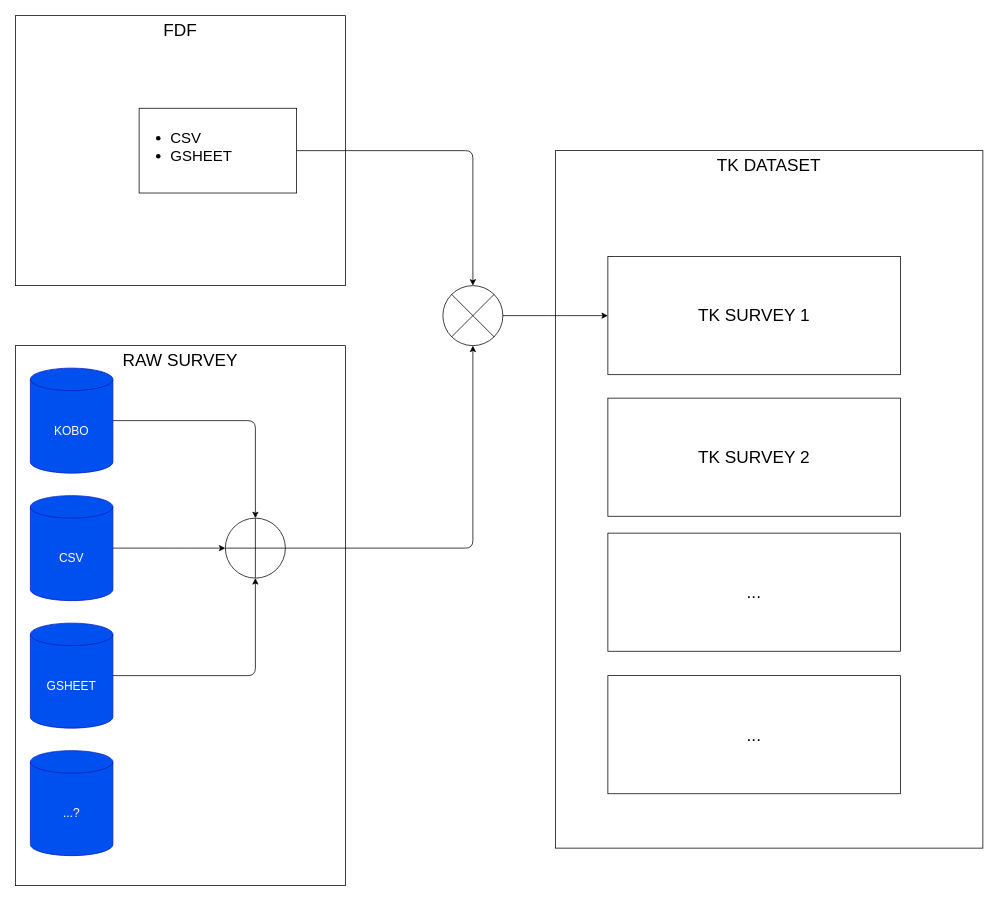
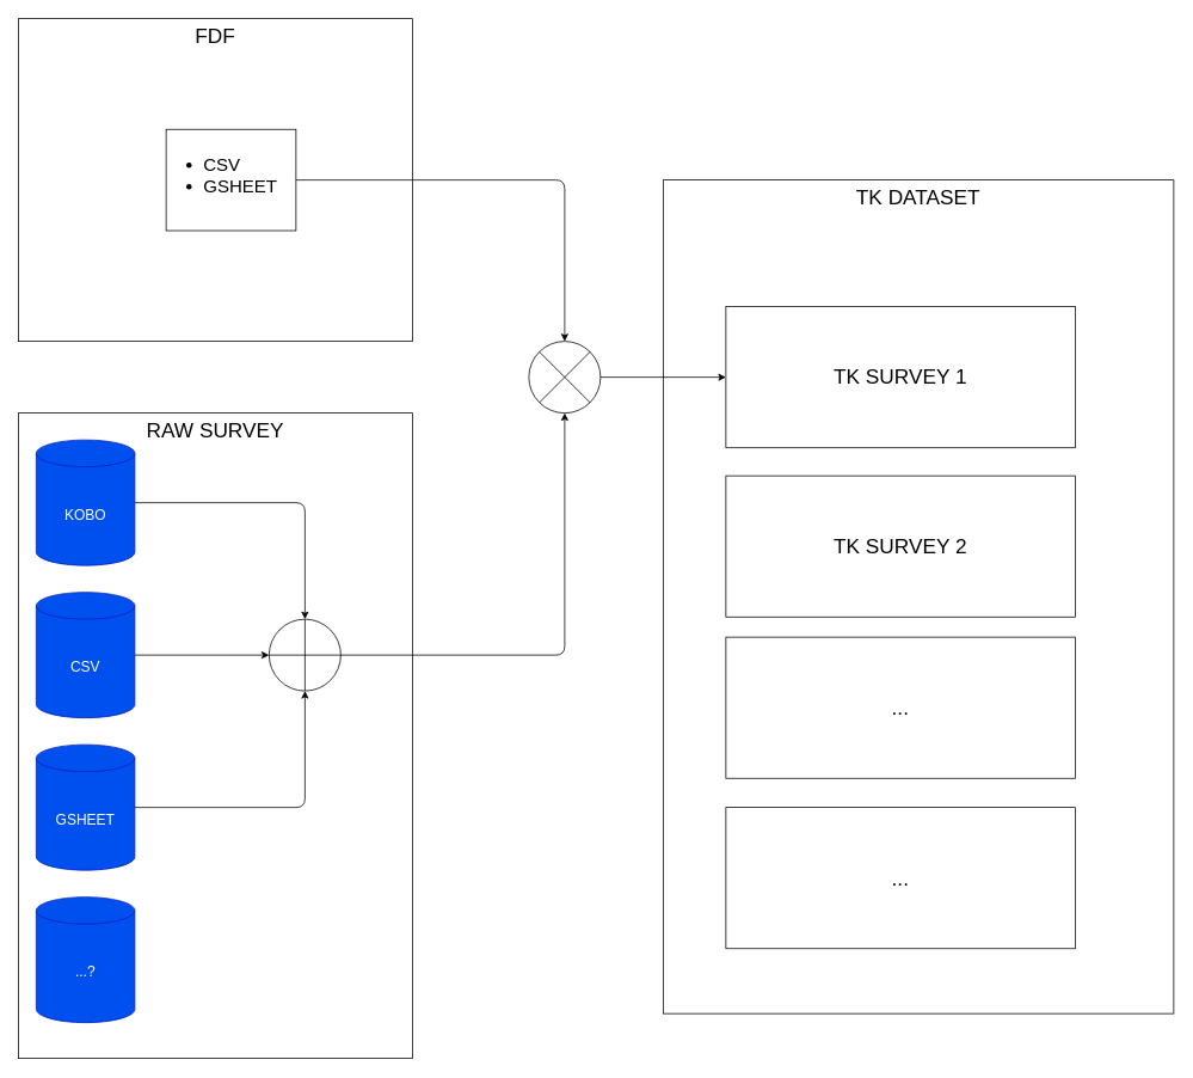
  <mxCell id="0" />
  <mxCell id="1" parent="0" />
  <mxCell id="2" value="&lt;font style=&quot;font-size: 23px&quot;&gt;TK DATASET&lt;/font&gt;" style="rounded=0;whiteSpace=wrap;html=1;verticalAlign=top;fontSize=23;" vertex="1" parent="1"><mxGeometry x="740" y="200" width="570" height="930" as="geometry" /></mxCell>
  <mxCell id="3" value="RAW SURVEY" style="rounded=0;whiteSpace=wrap;html=1;verticalAlign=top;fontSize=23;" vertex="1" parent="1"><mxGeometry x="20" y="460" width="440" height="720" as="geometry" /></mxCell>
  <mxCell id="4" value="" style="shape=orEllipse;perimeter=ellipsePerimeter;whiteSpace=wrap;html=1;backgroundOutline=1;verticalAlign=top;" vertex="1" parent="1"><mxGeometry x="300" y="690" width="80" height="80" as="geometry" /></mxCell>
  <mxCell id="5" value="KOBO" style="shape=cylinder3;whiteSpace=wrap;html=1;boundedLbl=1;backgroundOutline=1;size=15;verticalAlign=middle;fontSize=16;fillColor=#0050ef;strokeColor=#001DBC;fontColor=#ffffff;" vertex="1" parent="1"><mxGeometry x="40" y="490" width="110" height="140" as="geometry" /></mxCell>
  <mxCell id="6" value="CSV" style="shape=cylinder3;whiteSpace=wrap;html=1;boundedLbl=1;backgroundOutline=1;size=15;verticalAlign=middle;fontSize=16;fillColor=#0050ef;strokeColor=#001DBC;fontColor=#ffffff;" vertex="1" parent="1"><mxGeometry x="40" y="660" width="110" height="140" as="geometry" /></mxCell>
  <mxCell id="7" value="GSHEET" style="shape=cylinder3;whiteSpace=wrap;html=1;boundedLbl=1;backgroundOutline=1;size=15;verticalAlign=middle;fontSize=16;fillColor=#0050ef;strokeColor=#001DBC;fontColor=#ffffff;" vertex="1" parent="1"><mxGeometry x="40" y="830" width="110" height="140" as="geometry" /></mxCell>
  <mxCell id="8" value="...?" style="shape=cylinder3;whiteSpace=wrap;html=1;boundedLbl=1;backgroundOutline=1;size=15;verticalAlign=middle;fontSize=16;fillColor=#0050ef;strokeColor=#001DBC;fontColor=#ffffff;" vertex="1" parent="1"><mxGeometry x="40" y="1000" width="110" height="140" as="geometry" /></mxCell>
  <mxCell id="9" value="" style="edgeStyle=elbowEdgeStyle;elbow=horizontal;endArrow=classic;html=1;fontSize=16;exitX=1;exitY=0.5;exitDx=0;exitDy=0;exitPerimeter=0;entryX=0.5;entryY=0;entryDx=0;entryDy=0;" edge="1" parent="1" source="5" target="4"><mxGeometry width="50" height="50" relative="1" as="geometry"><mxPoint x="710" y="980" as="sourcePoint" /><mxPoint x="760" y="930" as="targetPoint" /><Array as="points"><mxPoint x="340" y="680" /></Array></mxGeometry></mxCell>
  <mxCell id="10" value="" style="edgeStyle=elbowEdgeStyle;elbow=horizontal;endArrow=classic;html=1;fontSize=16;exitX=1;exitY=0.5;exitDx=0;exitDy=0;exitPerimeter=0;entryX=0;entryY=0.5;entryDx=0;entryDy=0;" edge="1" parent="1" source="6" target="4"><mxGeometry width="50" height="50" relative="1" as="geometry"><mxPoint x="710" y="980" as="sourcePoint" /><mxPoint x="760" y="930" as="targetPoint" /><Array as="points"><mxPoint x="240" y="750" /></Array></mxGeometry></mxCell>
  <mxCell id="11" value="" style="edgeStyle=elbowEdgeStyle;elbow=horizontal;endArrow=classic;html=1;fontSize=16;exitX=1;exitY=0.5;exitDx=0;exitDy=0;exitPerimeter=0;entryX=0.5;entryY=1;entryDx=0;entryDy=0;" edge="1" parent="1" source="7" target="4"><mxGeometry width="50" height="50" relative="1" as="geometry"><mxPoint x="710" y="980" as="sourcePoint" /><mxPoint x="760" y="930" as="targetPoint" /><Array as="points"><mxPoint x="340" y="880" /></Array></mxGeometry></mxCell>
  <mxCell id="12" value="&lt;font style=&quot;font-size: 23px;&quot;&gt;FDF&lt;/font&gt;" style="rounded=0;whiteSpace=wrap;html=1;verticalAlign=top;fontSize=23;" vertex="1" parent="1"><mxGeometry x="20" y="20" width="440" height="360" as="geometry" /></mxCell>
- <mxCell id="13" value="&lt;ul&gt;&lt;li&gt;CSV&lt;/li&gt;&lt;li&gt;GSHEET&lt;/li&gt;&lt;/ul&gt;" style="rounded=0;whiteSpace=wrap;html=1;verticalAlign=top;fontSize=20;align=left;horizontal=1;" vertex="1" parent="1"><mxGeometry x="185" y="143.5" width="210" height="113" as="geometry" /></mxCell>
+ <mxCell id="13" value="&lt;ul&gt;&lt;li&gt;CSV&lt;/li&gt;&lt;li&gt;GSHEET&lt;/li&gt;&lt;/ul&gt;" style="rounded=0;whiteSpace=wrap;html=1;verticalAlign=top;fontSize=20;align=left;horizontal=1;" vertex="1" parent="1"><mxGeometry x="185" y="143.5" width="145" height="113" as="geometry" /></mxCell>
  <mxCell id="14" value="TK SURVEY 1" style="rounded=0;whiteSpace=wrap;html=1;verticalAlign=middle;fontSize=23;" vertex="1" parent="1"><mxGeometry x="810" y="341.25" width="390" height="157.5" as="geometry" /></mxCell>
  <mxCell id="15" value="" style="shape=sumEllipse;perimeter=ellipsePerimeter;whiteSpace=wrap;html=1;backgroundOutline=1;fontSize=23;align=left;verticalAlign=middle;" vertex="1" parent="1"><mxGeometry x="590" y="380" width="80" height="80" as="geometry" /></mxCell>
  <mxCell id="16" value="" style="edgeStyle=elbowEdgeStyle;elbow=horizontal;endArrow=classic;html=1;fontSize=23;exitX=1;exitY=0.5;exitDx=0;exitDy=0;entryX=0.5;entryY=0;entryDx=0;entryDy=0;" edge="1" parent="1" source="13" target="15"><mxGeometry width="50" height="50" relative="1" as="geometry"><mxPoint x="1150" y="700" as="sourcePoint" /><mxPoint x="1200" y="650" as="targetPoint" /><Array as="points"><mxPoint x="630" y="290" /></Array></mxGeometry></mxCell>
  <mxCell id="17" value="" style="edgeStyle=elbowEdgeStyle;elbow=horizontal;endArrow=classic;html=1;fontSize=23;exitX=1;exitY=0.5;exitDx=0;exitDy=0;entryX=0.5;entryY=1;entryDx=0;entryDy=0;" edge="1" parent="1" source="4" target="15"><mxGeometry width="50" height="50" relative="1" as="geometry"><mxPoint x="440" y="210" as="sourcePoint" /><mxPoint x="810" y="390" as="targetPoint" /><Array as="points"><mxPoint x="630" y="630" /></Array></mxGeometry></mxCell>
  <mxCell id="18" value="" style="edgeStyle=elbowEdgeStyle;elbow=horizontal;endArrow=classic;html=1;fontSize=23;exitX=1;exitY=0.5;exitDx=0;exitDy=0;entryX=0;entryY=0.5;entryDx=0;entryDy=0;" edge="1" parent="1" source="15" target="14"><mxGeometry width="50" height="50" relative="1" as="geometry"><mxPoint x="970" y="700" as="sourcePoint" /><mxPoint x="1020" y="650" as="targetPoint" /></mxGeometry></mxCell>
  <mxCell id="19" value="TK SURVEY 2" style="rounded=0;whiteSpace=wrap;html=1;verticalAlign=middle;fontSize=23;" vertex="1" parent="1"><mxGeometry x="810" y="530" width="390" height="157.5" as="geometry" /></mxCell>
  <mxCell id="20" value="..." style="rounded=0;whiteSpace=wrap;html=1;verticalAlign=middle;fontSize=23;" vertex="1" parent="1"><mxGeometry x="810" y="710" width="390" height="157.5" as="geometry" /></mxCell>
  <mxCell id="21" value="&lt;span&gt;...&lt;/span&gt;" style="rounded=0;whiteSpace=wrap;html=1;verticalAlign=middle;fontSize=23;" vertex="1" parent="1"><mxGeometry x="810" y="900" width="390" height="157.5" as="geometry" /></mxCell>
